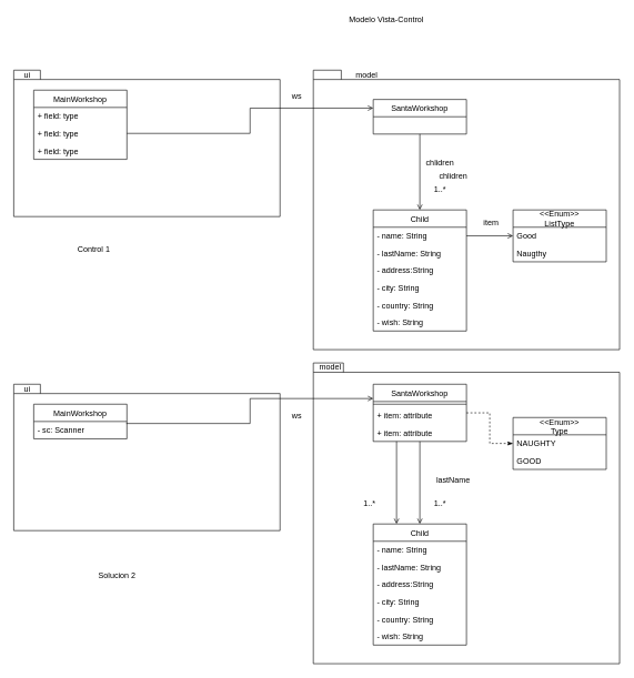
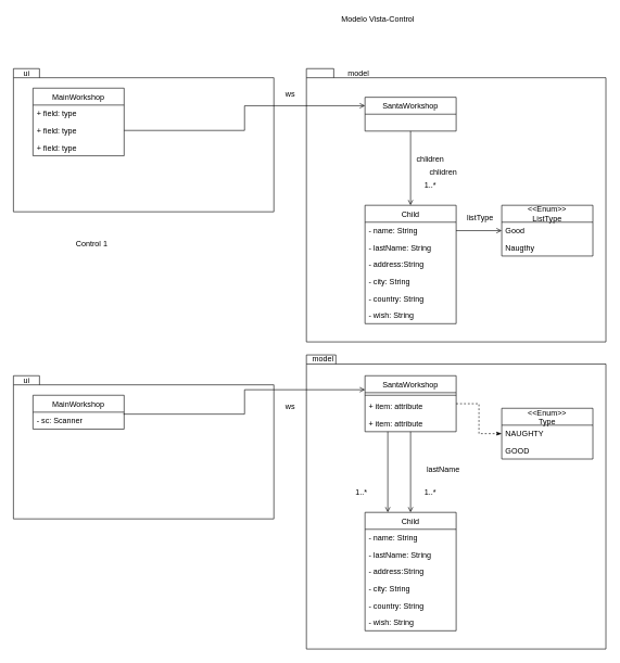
  <mxCell id="0" />
  <mxCell id="1" parent="0" />
  <mxCell id="2" value="" style="shape=folder;fontStyle=1;spacingTop=10;tabWidth=40;tabHeight=14;tabPosition=left;html=1;" parent="1" vertex="1"><mxGeometry x="20" y="105" width="400" height="220" as="geometry" /></mxCell>
  <mxCell id="3" value="" style="shape=folder;fontStyle=1;spacingTop=10;tabWidth=40;tabHeight=14;tabPosition=left;html=1;" parent="1" vertex="1"><mxGeometry x="470" y="105" width="460" height="420" as="geometry" /></mxCell>
  <mxCell id="4" value="ui" style="text;html=1;align=center;verticalAlign=middle;resizable=0;points=[];autosize=1;strokeColor=none;" parent="1" vertex="1"><mxGeometry x="30" y="103" width="20" height="20" as="geometry" /></mxCell>
  <mxCell id="5" value="model" style="text;html=1;align=center;verticalAlign=middle;resizable=0;points=[];autosize=1;strokeColor=none;" parent="1" vertex="1"><mxGeometry x="525" y="103" width="50" height="20" as="geometry" /></mxCell>
  <mxCell id="6" value="Modelo Vista-Control" style="text;html=1;strokeColor=none;fillColor=none;align=center;verticalAlign=middle;whiteSpace=wrap;rounded=0;" parent="1" vertex="1"><mxGeometry x="505" y="20" width="150" height="20" as="geometry" /></mxCell>
  <mxCell id="7" style="edgeStyle=orthogonalEdgeStyle;rounded=0;orthogonalLoop=1;jettySize=auto;html=1;exitX=0.5;exitY=1;exitDx=0;exitDy=0;endArrow=open;endFill=0;" parent="1" source="8" target="14" edge="1"><mxGeometry relative="1" as="geometry" /></mxCell>
  <mxCell id="8" value="SantaWorkshop" style="swimlane;fontStyle=0;childLayout=stackLayout;horizontal=1;startSize=26;fillColor=none;horizontalStack=0;resizeParent=1;resizeParentMax=0;resizeLast=0;collapsible=1;marginBottom=0;" parent="1" vertex="1"><mxGeometry x="560" y="149" width="140" height="52" as="geometry" /></mxCell>
  <mxCell id="9" value="MainWorkshop" style="swimlane;fontStyle=0;childLayout=stackLayout;horizontal=1;startSize=26;fillColor=none;horizontalStack=0;resizeParent=1;resizeParentMax=0;resizeLast=0;collapsible=1;marginBottom=0;" parent="1" vertex="1"><mxGeometry x="50" y="135" width="140" height="104" as="geometry" /></mxCell>
  <mxCell id="10" value="+ field: type" style="text;strokeColor=none;fillColor=none;align=left;verticalAlign=top;spacingLeft=4;spacingRight=4;overflow=hidden;rotatable=0;points=[[0,0.5],[1,0.5]];portConstraint=eastwest;" parent="9" vertex="1"><mxGeometry y="26" width="140" height="26" as="geometry" /></mxCell>
  <mxCell id="11" value="+ field: type" style="text;strokeColor=none;fillColor=none;align=left;verticalAlign=top;spacingLeft=4;spacingRight=4;overflow=hidden;rotatable=0;points=[[0,0.5],[1,0.5]];portConstraint=eastwest;" parent="9" vertex="1"><mxGeometry y="52" width="140" height="26" as="geometry" /></mxCell>
  <mxCell id="12" value="+ field: type" style="text;strokeColor=none;fillColor=none;align=left;verticalAlign=top;spacingLeft=4;spacingRight=4;overflow=hidden;rotatable=0;points=[[0,0.5],[1,0.5]];portConstraint=eastwest;" parent="9" vertex="1"><mxGeometry y="78" width="140" height="26" as="geometry" /></mxCell>
  <mxCell id="13" style="edgeStyle=orthogonalEdgeStyle;rounded=0;orthogonalLoop=1;jettySize=auto;html=1;exitX=1;exitY=0.5;exitDx=0;exitDy=0;entryX=0;entryY=0.25;entryDx=0;entryDy=0;endArrow=open;endFill=0;" parent="1" source="11" target="8" edge="1"><mxGeometry relative="1" as="geometry"><mxPoint x="563.78" y="173.856" as="targetPoint" /></mxGeometry></mxCell>
  <mxCell id="14" value="Child" style="swimlane;fontStyle=0;childLayout=stackLayout;horizontal=1;startSize=26;fillColor=none;horizontalStack=0;resizeParent=1;resizeParentMax=0;resizeLast=0;collapsible=1;marginBottom=0;" parent="1" vertex="1"><mxGeometry x="560" y="315" width="140" height="182" as="geometry" /></mxCell>
  <mxCell id="15" value="- name: String" style="text;strokeColor=none;fillColor=none;align=left;verticalAlign=top;spacingLeft=4;spacingRight=4;overflow=hidden;rotatable=0;points=[[0,0.5],[1,0.5]];portConstraint=eastwest;" parent="14" vertex="1"><mxGeometry y="26" width="140" height="26" as="geometry" /></mxCell>
  <mxCell id="16" value="- lastName: String" style="text;strokeColor=none;fillColor=none;align=left;verticalAlign=top;spacingLeft=4;spacingRight=4;overflow=hidden;rotatable=0;points=[[0,0.5],[1,0.5]];portConstraint=eastwest;" parent="14" vertex="1"><mxGeometry y="52" width="140" height="26" as="geometry" /></mxCell>
  <mxCell id="17" value="- address:String " style="text;strokeColor=none;fillColor=none;align=left;verticalAlign=top;spacingLeft=4;spacingRight=4;overflow=hidden;rotatable=0;points=[[0,0.5],[1,0.5]];portConstraint=eastwest;" parent="14" vertex="1"><mxGeometry y="78" width="140" height="26" as="geometry" /></mxCell>
  <mxCell id="18" value="- city: String" style="text;strokeColor=none;fillColor=none;align=left;verticalAlign=top;spacingLeft=4;spacingRight=4;overflow=hidden;rotatable=0;points=[[0,0.5],[1,0.5]];portConstraint=eastwest;" parent="14" vertex="1"><mxGeometry y="104" width="140" height="26" as="geometry" /></mxCell>
  <mxCell id="19" value="- country: String" style="text;strokeColor=none;fillColor=none;align=left;verticalAlign=top;spacingLeft=4;spacingRight=4;overflow=hidden;rotatable=0;points=[[0,0.5],[1,0.5]];portConstraint=eastwest;" parent="14" vertex="1"><mxGeometry y="130" width="140" height="26" as="geometry" /></mxCell>
  <mxCell id="20" value="- wish: String" style="text;strokeColor=none;fillColor=none;align=left;verticalAlign=top;spacingLeft=4;spacingRight=4;overflow=hidden;rotatable=0;points=[[0,0.5],[1,0.5]];portConstraint=eastwest;" parent="14" vertex="1"><mxGeometry y="156" width="140" height="26" as="geometry" /></mxCell>
  <mxCell id="21" value="&lt;&lt;Enum&gt;&gt;&#10;ListType" style="swimlane;fontStyle=0;childLayout=stackLayout;horizontal=1;startSize=26;fillColor=none;horizontalStack=0;resizeParent=1;resizeParentMax=0;resizeLast=0;collapsible=1;marginBottom=0;" parent="1" vertex="1"><mxGeometry x="770" y="315" width="140" height="78" as="geometry" /></mxCell>
  <mxCell id="22" value="Good" style="text;strokeColor=none;fillColor=none;align=left;verticalAlign=top;spacingLeft=4;spacingRight=4;overflow=hidden;rotatable=0;points=[[0,0.5],[1,0.5]];portConstraint=eastwest;" parent="21" vertex="1"><mxGeometry y="26" width="140" height="26" as="geometry" /></mxCell>
  <mxCell id="23" value="Naugthy" style="text;strokeColor=none;fillColor=none;align=left;verticalAlign=top;spacingLeft=4;spacingRight=4;overflow=hidden;rotatable=0;points=[[0,0.5],[1,0.5]];portConstraint=eastwest;" parent="21" vertex="1"><mxGeometry y="52" width="140" height="26" as="geometry" /></mxCell>
  <mxCell id="24" style="edgeStyle=orthogonalEdgeStyle;rounded=0;orthogonalLoop=1;jettySize=auto;html=1;exitX=1;exitY=0.5;exitDx=0;exitDy=0;endArrow=open;endFill=0;" parent="1" source="15" target="22" edge="1"><mxGeometry relative="1" as="geometry" /></mxCell>
- <mxCell id="25" value="&amp;nbsp;item" style="text;html=1;align=center;verticalAlign=middle;resizable=0;points=[];autosize=1;strokeColor=none;" parent="1" vertex="1"><mxGeometry x="705" y="325" width="60" height="20" as="geometry" /></mxCell>
+ <mxCell id="25" value="&amp;nbsp;listType" style="text;html=1;align=center;verticalAlign=middle;resizable=0;points=[];autosize=1;strokeColor=none;" parent="1" vertex="1"><mxGeometry x="705" y="325" width="60" height="20" as="geometry" /></mxCell>
  <mxCell id="26" value="chlidren" style="text;html=1;align=center;verticalAlign=middle;resizable=0;points=[];autosize=1;strokeColor=none;" parent="1" vertex="1"><mxGeometry x="630" y="235" width="60" height="20" as="geometry" /></mxCell>
  <mxCell id="27" value="1..*" style="text;html=1;align=center;verticalAlign=middle;resizable=0;points=[];autosize=1;strokeColor=none;" parent="1" vertex="1"><mxGeometry x="645" y="275" width="30" height="20" as="geometry" /></mxCell>
  <mxCell id="28" value="chlidren" style="text;html=1;align=center;verticalAlign=middle;resizable=0;points=[];autosize=1;strokeColor=none;" parent="1" vertex="1"><mxGeometry x="650" y="255" width="60" height="20" as="geometry" /></mxCell>
  <mxCell id="29" value="" style="shape=folder;fontStyle=1;spacingTop=10;tabWidth=40;tabHeight=14;tabPosition=left;html=1;" parent="1" vertex="1"><mxGeometry x="20" y="577" width="400" height="220" as="geometry" /></mxCell>
  <mxCell id="30" value="" style="shape=folder;fontStyle=1;spacingTop=10;tabWidth=40;tabHeight=14;tabPosition=left;html=1;" parent="1" vertex="1"><mxGeometry x="470" y="545" width="460" height="452" as="geometry" /></mxCell>
  <mxCell id="31" value="ui" style="text;html=1;align=center;verticalAlign=middle;resizable=0;points=[];autosize=1;strokeColor=none;" parent="1" vertex="1"><mxGeometry x="30" y="575" width="20" height="20" as="geometry" /></mxCell>
  <mxCell id="32" value="model" style="text;html=1;align=center;verticalAlign=middle;resizable=0;points=[];autosize=1;strokeColor=none;" parent="1" vertex="1"><mxGeometry x="470" y="542" width="50" height="20" as="geometry" /></mxCell>
  <mxCell id="33" style="edgeStyle=orthogonalEdgeStyle;rounded=0;orthogonalLoop=1;jettySize=auto;html=1;exitX=0.5;exitY=1;exitDx=0;exitDy=0;endArrow=open;endFill=0;" parent="1" source="36" target="43" edge="1"><mxGeometry relative="1" as="geometry" /></mxCell>
  <mxCell id="34" style="edgeStyle=orthogonalEdgeStyle;rounded=0;orthogonalLoop=1;jettySize=auto;html=1;exitX=0.25;exitY=1;exitDx=0;exitDy=0;entryX=0.25;entryY=0;entryDx=0;entryDy=0;endArrow=open;endFill=0;" parent="1" source="36" target="43" edge="1"><mxGeometry relative="1" as="geometry" /></mxCell>
  <mxCell id="35" style="edgeStyle=orthogonalEdgeStyle;rounded=0;orthogonalLoop=1;jettySize=auto;html=1;exitX=1;exitY=0.5;exitDx=0;exitDy=0;entryX=0;entryY=0.5;entryDx=0;entryDy=0;endArrow=classicThin;endFill=1;dashed=1;" parent="1" source="36" target="58" edge="1"><mxGeometry relative="1" as="geometry" /></mxCell>
  <mxCell id="36" value="SantaWorkshop" style="swimlane;fontStyle=0;childLayout=stackLayout;horizontal=1;startSize=26;fillColor=none;horizontalStack=0;resizeParent=1;resizeParentMax=0;resizeLast=0;collapsible=1;marginBottom=0;" parent="1" vertex="1"><mxGeometry x="560" y="577" width="140" height="86" as="geometry" /></mxCell>
  <mxCell id="37" value="" style="line;strokeWidth=1;fillColor=none;align=left;verticalAlign=middle;spacingTop=-1;spacingLeft=3;spacingRight=3;rotatable=0;labelPosition=right;points=[];portConstraint=eastwest;" vertex="1" parent="36"><mxGeometry y="26" width="140" height="8" as="geometry" /></mxCell>
  <mxCell id="38" value="+ item: attribute" style="text;strokeColor=none;fillColor=none;align=left;verticalAlign=top;spacingLeft=4;spacingRight=4;overflow=hidden;rotatable=0;points=[[0,0.5],[1,0.5]];portConstraint=eastwest;" vertex="1" parent="36"><mxGeometry y="34" width="140" height="26" as="geometry" /></mxCell>
  <mxCell id="39" value="+ item: attribute" style="text;strokeColor=none;fillColor=none;align=left;verticalAlign=top;spacingLeft=4;spacingRight=4;overflow=hidden;rotatable=0;points=[[0,0.5],[1,0.5]];portConstraint=eastwest;" vertex="1" parent="36"><mxGeometry y="60" width="140" height="26" as="geometry" /></mxCell>
  <mxCell id="40" value="MainWorkshop" style="swimlane;fontStyle=0;childLayout=stackLayout;horizontal=1;startSize=26;fillColor=none;horizontalStack=0;resizeParent=1;resizeParentMax=0;resizeLast=0;collapsible=1;marginBottom=0;" parent="1" vertex="1"><mxGeometry x="50" y="607" width="140" height="52" as="geometry" /></mxCell>
  <mxCell id="41" value="- sc: Scanner" style="text;strokeColor=none;fillColor=none;align=left;verticalAlign=top;spacingLeft=4;spacingRight=4;overflow=hidden;rotatable=0;points=[[0,0.5],[1,0.5]];portConstraint=eastwest;" parent="40" vertex="1"><mxGeometry y="26" width="140" height="26" as="geometry" /></mxCell>
  <mxCell id="42" style="edgeStyle=orthogonalEdgeStyle;rounded=0;orthogonalLoop=1;jettySize=auto;html=1;exitX=0.993;exitY=0.115;exitDx=0;exitDy=0;entryX=0;entryY=0.25;entryDx=0;entryDy=0;endArrow=open;endFill=0;exitPerimeter=0;" parent="1" source="41" target="36" edge="1"><mxGeometry relative="1" as="geometry"><mxPoint x="563.78" y="645.856" as="targetPoint" /><mxPoint x="190" y="672" as="sourcePoint" /></mxGeometry></mxCell>
  <mxCell id="43" value="Child" style="swimlane;fontStyle=0;childLayout=stackLayout;horizontal=1;startSize=26;fillColor=none;horizontalStack=0;resizeParent=1;resizeParentMax=0;resizeLast=0;collapsible=1;marginBottom=0;" parent="1" vertex="1"><mxGeometry x="560" y="787" width="140" height="182" as="geometry" /></mxCell>
  <mxCell id="44" value="- name: String" style="text;strokeColor=none;fillColor=none;align=left;verticalAlign=top;spacingLeft=4;spacingRight=4;overflow=hidden;rotatable=0;points=[[0,0.5],[1,0.5]];portConstraint=eastwest;" parent="43" vertex="1"><mxGeometry y="26" width="140" height="26" as="geometry" /></mxCell>
  <mxCell id="45" value="- lastName: String" style="text;strokeColor=none;fillColor=none;align=left;verticalAlign=top;spacingLeft=4;spacingRight=4;overflow=hidden;rotatable=0;points=[[0,0.5],[1,0.5]];portConstraint=eastwest;" parent="43" vertex="1"><mxGeometry y="52" width="140" height="26" as="geometry" /></mxCell>
  <mxCell id="46" value="- address:String " style="text;strokeColor=none;fillColor=none;align=left;verticalAlign=top;spacingLeft=4;spacingRight=4;overflow=hidden;rotatable=0;points=[[0,0.5],[1,0.5]];portConstraint=eastwest;" parent="43" vertex="1"><mxGeometry y="78" width="140" height="26" as="geometry" /></mxCell>
  <mxCell id="47" value="- city: String" style="text;strokeColor=none;fillColor=none;align=left;verticalAlign=top;spacingLeft=4;spacingRight=4;overflow=hidden;rotatable=0;points=[[0,0.5],[1,0.5]];portConstraint=eastwest;" parent="43" vertex="1"><mxGeometry y="104" width="140" height="26" as="geometry" /></mxCell>
  <mxCell id="48" value="- country: String" style="text;strokeColor=none;fillColor=none;align=left;verticalAlign=top;spacingLeft=4;spacingRight=4;overflow=hidden;rotatable=0;points=[[0,0.5],[1,0.5]];portConstraint=eastwest;" parent="43" vertex="1"><mxGeometry y="130" width="140" height="26" as="geometry" /></mxCell>
  <mxCell id="49" value="- wish: String" style="text;strokeColor=none;fillColor=none;align=left;verticalAlign=top;spacingLeft=4;spacingRight=4;overflow=hidden;rotatable=0;points=[[0,0.5],[1,0.5]];portConstraint=eastwest;" parent="43" vertex="1"><mxGeometry y="156" width="140" height="26" as="geometry" /></mxCell>
  <mxCell id="50" value="lastName" style="text;html=1;align=center;verticalAlign=middle;resizable=0;points=[];autosize=1;strokeColor=none;" parent="1" vertex="1"><mxGeometry x="635" y="711" width="90" height="20" as="geometry" /></mxCell>
  <mxCell id="51" value="1..*" style="text;html=1;align=center;verticalAlign=middle;resizable=0;points=[];autosize=1;strokeColor=none;" parent="1" vertex="1"><mxGeometry x="645" y="747" width="30" height="20" as="geometry" /></mxCell>
  <mxCell id="52" value="1..*" style="text;html=1;align=center;verticalAlign=middle;resizable=0;points=[];autosize=1;strokeColor=none;" parent="1" vertex="1"><mxGeometry x="539" y="747" width="30" height="20" as="geometry" /></mxCell>
  <mxCell id="53" value="ws" style="text;html=1;align=center;verticalAlign=middle;resizable=0;points=[];autosize=1;strokeColor=none;" parent="1" vertex="1"><mxGeometry x="430" y="135" width="30" height="20" as="geometry" /></mxCell>
  <mxCell id="54" value="ws" style="text;html=1;align=center;verticalAlign=middle;resizable=0;points=[];autosize=1;strokeColor=none;" parent="1" vertex="1"><mxGeometry x="430" y="615" width="30" height="20" as="geometry" /></mxCell>
  <mxCell id="55" value="Control 1" style="text;html=1;align=center;verticalAlign=middle;resizable=0;points=[];autosize=1;strokeColor=none;" parent="1" vertex="1"><mxGeometry x="105" y="365" width="70" height="20" as="geometry" /></mxCell>
- <mxCell id="56" value="Solucion 2" style="text;html=1;align=center;verticalAlign=middle;resizable=0;points=[];autosize=1;strokeColor=none;" parent="1" vertex="1"><mxGeometry y="855" width="70" height="20" as="geometry" x="140" /></mxCell>
  <mxCell id="57" value="&lt;&lt;Enum&gt;&gt;&#10;Type" style="swimlane;fontStyle=0;childLayout=stackLayout;horizontal=1;startSize=26;fillColor=none;horizontalStack=0;resizeParent=1;resizeParentMax=0;resizeLast=0;collapsible=1;marginBottom=0;" parent="1" vertex="1"><mxGeometry x="770" y="627" width="140" height="78" as="geometry" /></mxCell>
  <mxCell id="58" value="NAUGHTY" style="text;strokeColor=none;fillColor=none;align=left;verticalAlign=top;spacingLeft=4;spacingRight=4;overflow=hidden;rotatable=0;points=[[0,0.5],[1,0.5]];portConstraint=eastwest;" parent="57" vertex="1"><mxGeometry y="26" width="140" height="26" as="geometry" /></mxCell>
  <mxCell id="59" value="GOOD" style="text;strokeColor=none;fillColor=none;align=left;verticalAlign=top;spacingLeft=4;spacingRight=4;overflow=hidden;rotatable=0;points=[[0,0.5],[1,0.5]];portConstraint=eastwest;" parent="57" vertex="1"><mxGeometry y="52" width="140" height="26" as="geometry" /></mxCell>
